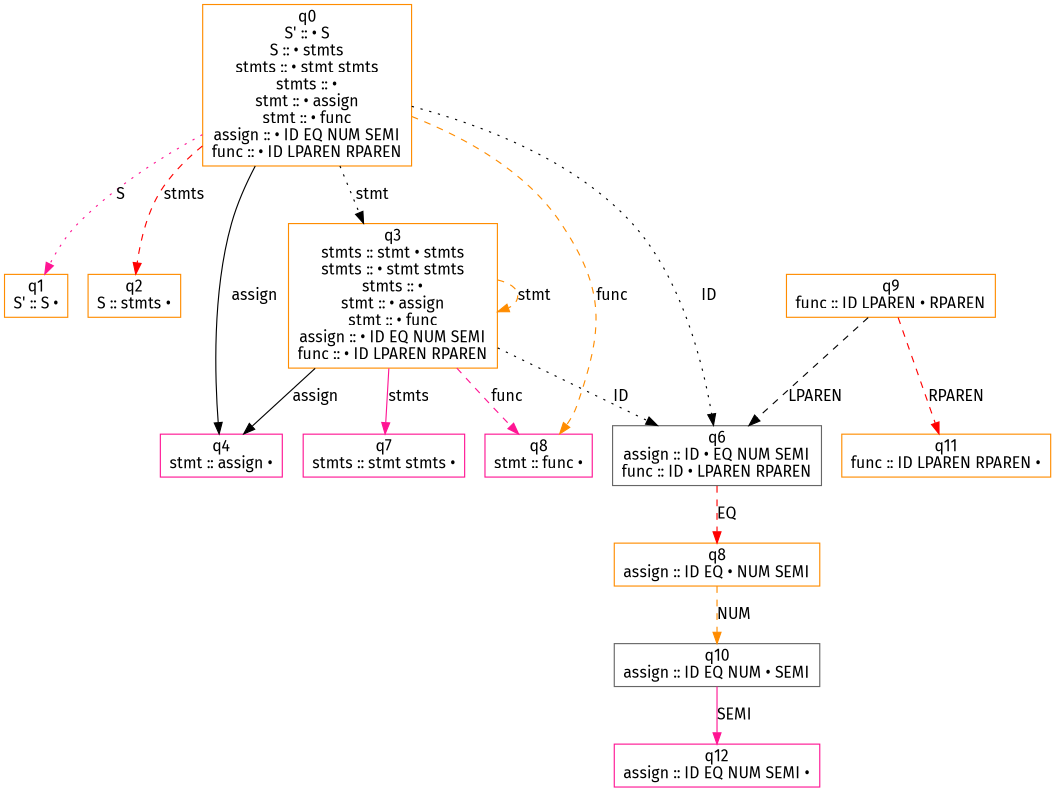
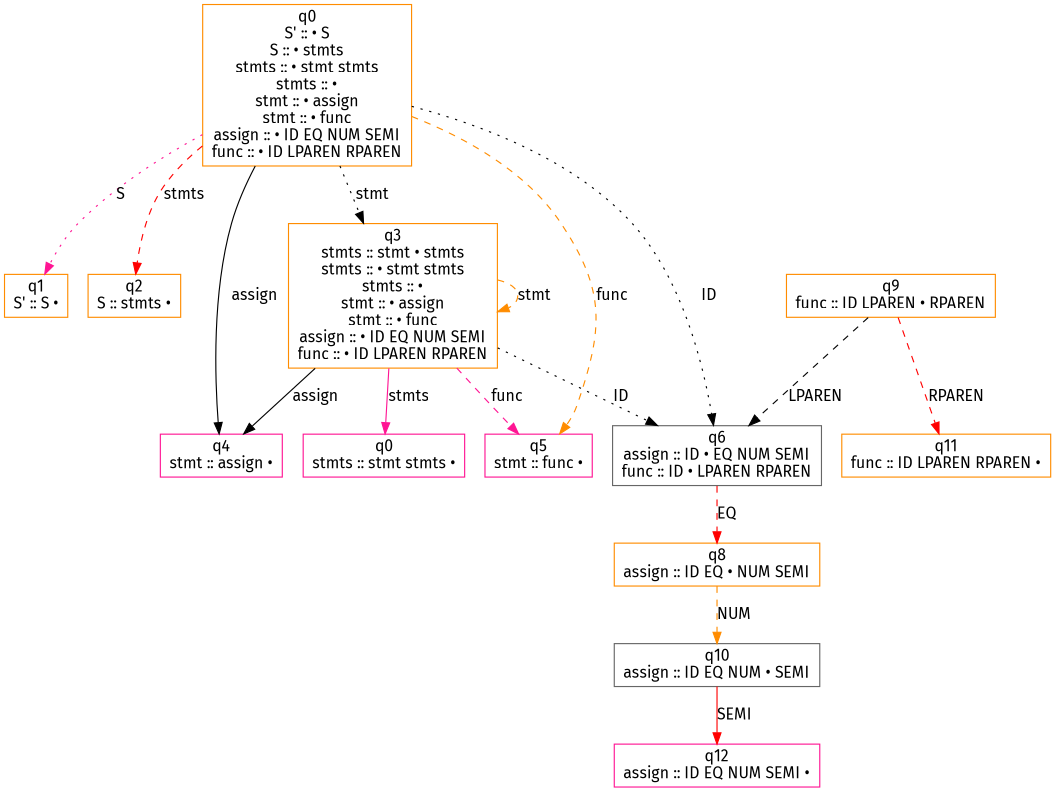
  digraph {
    fontname="Fira Sans"
    node [color=darkorange fontname="Fira Sans" shape=rectangle]
    edge [color=black fontname="Fira Sans" style=dashed]
    n1 [label="q0\nS' :: • S\nS :: • stmts\nstmts :: • stmt stmts\nstmts :: •\nstmt :: • assign\nstmt :: • func\nassign :: • ID EQ NUM SEMI\nfunc :: • ID LPAREN RPAREN\n"]
    n2 [label="q1\nS' :: S •\n"]
    n3 [label="q2\nS :: stmts •\n"]
    n4 [label="q3\nstmts :: stmt • stmts\nstmts :: • stmt stmts\nstmts :: •\nstmt :: • assign\nstmt :: • func\nassign :: • ID EQ NUM SEMI\nfunc :: • ID LPAREN RPAREN\n"]
    n5 [color=deeppink label="q4\nstmt :: assign •\n"]
-   n6 [color=deeppink label="q8\nstmt :: func •\n"]
+   n6 [color=deeppink label="q5\nstmt :: func •\n"]
    n7 [color=gray40 label="q6\nassign :: ID • EQ NUM SEMI\nfunc :: ID • LPAREN RPAREN\n"]
-   n8 [color=deeppink label="q7\nstmts :: stmt stmts •\n"]
+   n8 [color=deeppink label="q0\nstmts :: stmt stmts •\n"]
    n9 [label="q8\nassign :: ID EQ • NUM SEMI\n"]
    n10 [color=gray40 label="q10\nassign :: ID EQ NUM • SEMI\n"]
    n11 [label="q9\nfunc :: ID LPAREN • RPAREN\n"]
    n12 [label="q11\nfunc :: ID LPAREN RPAREN •\n"]
    n13 [color=deeppink label="q12\nassign :: ID EQ NUM SEMI •\n"]
    n1 -> n2 [color=deeppink label=S style=dotted]
    n1 -> n3 [color=red label=stmts]
    n1 -> n4 [label=stmt style=dotted]
    n1 -> n5 [label=assign style=solid]
    n1 -> n6 [color=darkorange label=func]
    n1 -> n7 [label=ID style=dotted]
    n4 -> n4 [color=darkorange label=stmt]
    n4 -> n5 [label=assign style=solid]
    n4 -> n6 [color=deeppink label=func]
    n4 -> n7 [label=ID style=dotted]
    n4 -> n8 [color=deeppink label=stmts style=solid]
    n7 -> n9 [color=red label=EQ]
    n9 -> n10 [color=darkorange label=NUM]
-   n10 -> n13 [color=deeppink label=SEMI style=solid]
+   n10 -> n13 [color=red label=SEMI style=solid]
    n11 -> n7 [label=LPAREN]
    n11 -> n12 [color=red label=RPAREN]
  }
